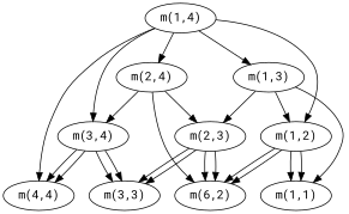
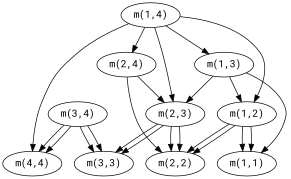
  digraph {
    fontname="Roboto Mono"
    node [fontname="Roboto Mono"]
    edge [fontname="Roboto Mono"]
    n1 [label="m(1,4)"]
    n2 [label="m(2,4)"]
    n3 [label="m(3,4)"]
    n4 [label="m(4,4)"]
    n5 [label="m(1,2)"]
    n6 [label="m(1,3)"]
    n7 [label="m(1,1)"]
-   n8 [label="m(6,2)"]
+   n8 [label="m(2,2)"]
    n9 [label="m(2,3)"]
    n10 [label="m(3,3)"]
    n1 -> n2
-   n1 -> n3
+   n1 -> n9
    n1 -> n4
    n1 -> n5
    n1 -> n6
-   n2 -> n3
    n2 -> n8
    n2 -> n9
    n3 -> n4
    n3 -> n4
    n3 -> n10
    n3 -> n10
    n5 -> n7
    n5 -> n7
    n5 -> n8
    n5 -> n8
    n6 -> n5
    n6 -> n7
    n6 -> n9
    n9 -> n8
    n9 -> n8
    n9 -> n10
    n9 -> n10
  }
